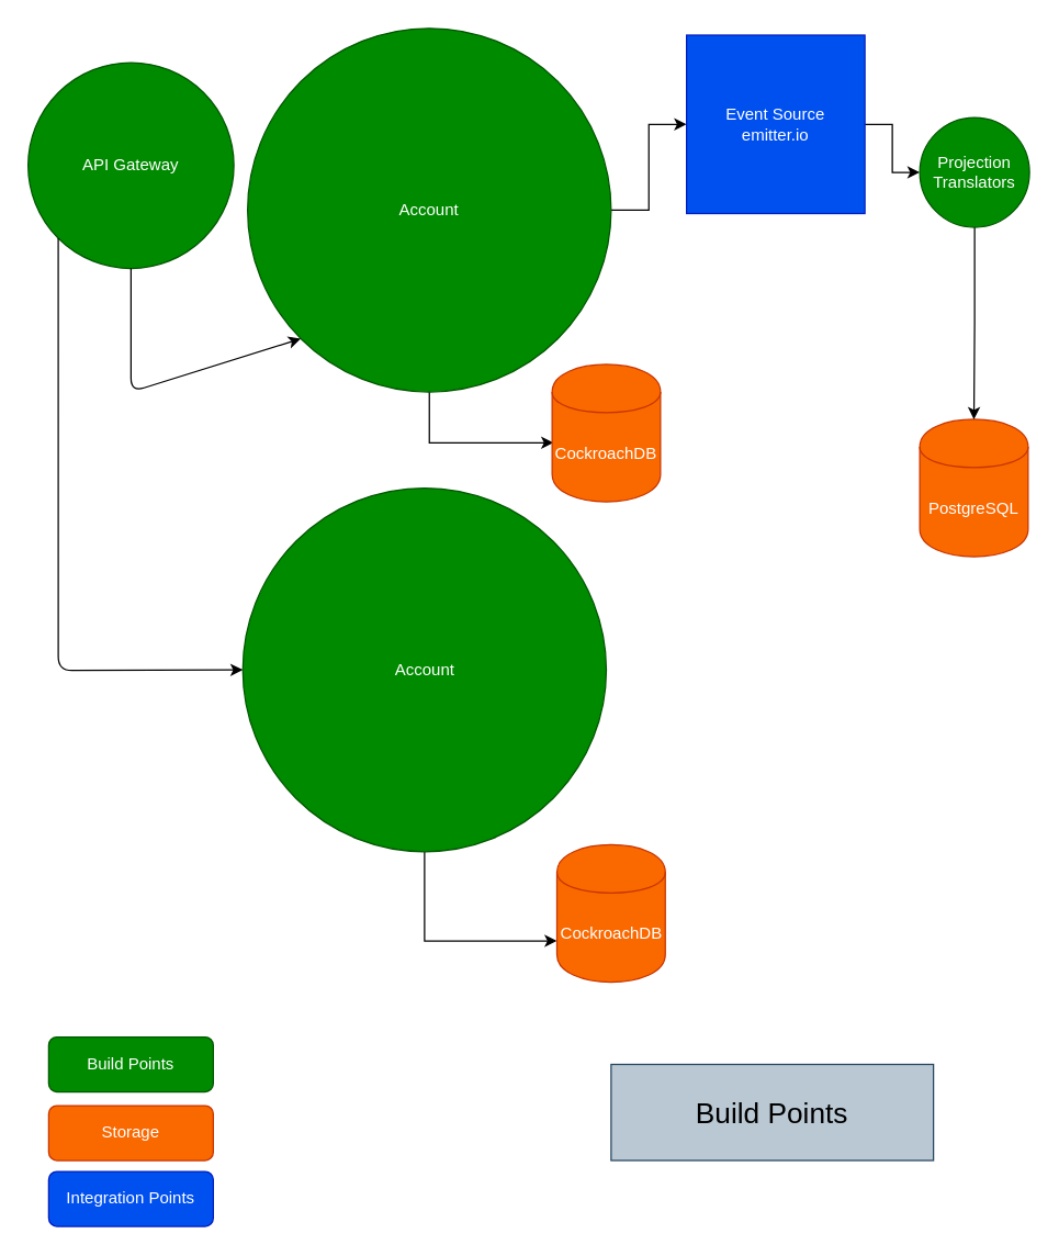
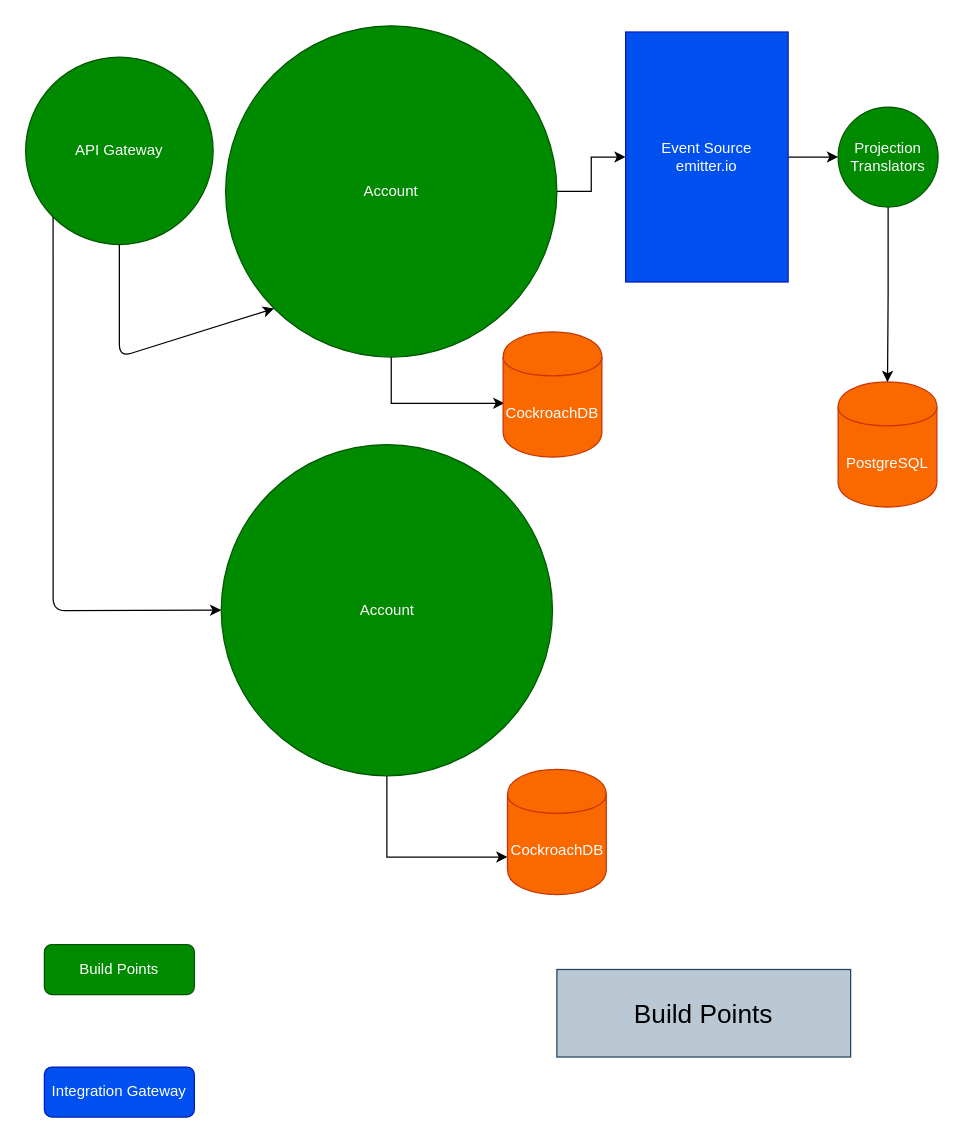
  <mxCell id="0" />
  <mxCell id="1" parent="0" />
  <mxCell id="2" value="" style="edgeStyle=orthogonalEdgeStyle;rounded=0;orthogonalLoop=1;jettySize=auto;html=1;entryX=0.013;entryY=0.57;entryDx=0;entryDy=0;entryPerimeter=0;" edge="1" parent="1" source="4" target="8"><mxGeometry relative="1" as="geometry"><mxPoint x="312.5" y="365" as="targetPoint" /></mxGeometry></mxCell>
  <mxCell id="3" value="" style="edgeStyle=orthogonalEdgeStyle;rounded=0;orthogonalLoop=1;jettySize=auto;html=1;" edge="1" parent="1" source="4" target="7"><mxGeometry relative="1" as="geometry" /></mxCell>
  <mxCell id="4" value="Account" style="ellipse;whiteSpace=wrap;html=1;aspect=fixed;fillColor=#008a00;strokeColor=#005700;fontColor=#ffffff;" vertex="1" parent="1"><mxGeometry x="180" y="20" width="265" height="265" as="geometry" /></mxCell>
  <mxCell id="5" value="API Gateway" style="ellipse;whiteSpace=wrap;html=1;aspect=fixed;fillColor=#008a00;strokeColor=#005700;fontColor=#ffffff;" vertex="1" parent="1"><mxGeometry x="20" y="45" width="150" height="150" as="geometry" /></mxCell>
  <mxCell id="6" value="" style="edgeStyle=orthogonalEdgeStyle;rounded=0;orthogonalLoop=1;jettySize=auto;html=1;" edge="1" parent="1" source="7" target="12"><mxGeometry relative="1" as="geometry"><mxPoint x="710" y="90" as="targetPoint" /></mxGeometry></mxCell>
- <mxCell id="7" value="&lt;div&gt;Event Source&lt;/div&gt;&lt;div&gt;emitter.io&lt;br&gt;&lt;/div&gt;" style="whiteSpace=wrap;html=1;aspect=fixed;fillColor=#0050ef;strokeColor=#001DBC;fontColor=#ffffff;" vertex="1" parent="1"><mxGeometry x="500" y="25" width="130" height="130" as="geometry" /></mxCell>
+ <mxCell id="7" value="&lt;div&gt;Event Source&lt;/div&gt;&lt;div&gt;emitter.io&lt;br&gt;&lt;/div&gt;" style="whiteSpace=wrap;html=1;aspect=fixed;fillColor=#0050ef;strokeColor=#001DBC;fontColor=#ffffff;" vertex="1" parent="1"><mxGeometry x="500" y="25" width="130" height="200" as="geometry" /></mxCell>
  <mxCell id="8" value="CockroachDB" style="shape=cylinder;whiteSpace=wrap;html=1;boundedLbl=1;backgroundOutline=1;fillColor=#fa6800;strokeColor=#C73500;fontColor=#ffffff;" vertex="1" parent="1"><mxGeometry x="402" y="265" width="79" height="100" as="geometry" /></mxCell>
  <mxCell id="9" value="PostgreSQL" style="shape=cylinder;whiteSpace=wrap;html=1;boundedLbl=1;backgroundOutline=1;fillColor=#fa6800;strokeColor=#C73500;fontColor=#ffffff;" vertex="1" parent="1"><mxGeometry x="670" y="305" width="79" height="100" as="geometry" /></mxCell>
  <mxCell id="10" value="" style="endArrow=classic;html=1;exitX=0.5;exitY=1;exitDx=0;exitDy=0;entryX=0;entryY=1;entryDx=0;entryDy=0;" edge="1" parent="1" source="5" target="4"><mxGeometry width="50" height="50" relative="1" as="geometry"><mxPoint x="20" y="355" as="sourcePoint" /><mxPoint x="70" y="305" as="targetPoint" /><Array as="points"><mxPoint x="95" y="285" /></Array></mxGeometry></mxCell>
  <mxCell id="11" value="" style="edgeStyle=orthogonalEdgeStyle;rounded=0;orthogonalLoop=1;jettySize=auto;html=1;" edge="1" parent="1" source="12" target="9"><mxGeometry relative="1" as="geometry" /></mxCell>
  <mxCell id="12" value="Projection Translators" style="ellipse;whiteSpace=wrap;html=1;aspect=fixed;fillColor=#008a00;strokeColor=#005700;fontColor=#ffffff;" vertex="1" parent="1"><mxGeometry x="670" y="85" width="80" height="80" as="geometry" /></mxCell>
  <mxCell id="13" value="" style="edgeStyle=orthogonalEdgeStyle;rounded=0;orthogonalLoop=1;jettySize=auto;html=1;entryX=0;entryY=0.7;entryDx=0;entryDy=0;" edge="1" parent="1" source="14" target="15"><mxGeometry relative="1" as="geometry"><mxPoint x="309" y="700" as="targetPoint" /></mxGeometry></mxCell>
  <mxCell id="14" value="Account" style="ellipse;whiteSpace=wrap;html=1;aspect=fixed;fillColor=#008a00;strokeColor=#005700;fontColor=#ffffff;" vertex="1" parent="1"><mxGeometry x="176.5" y="355" width="265" height="265" as="geometry" /></mxCell>
  <mxCell id="15" value="CockroachDB" style="shape=cylinder;whiteSpace=wrap;html=1;boundedLbl=1;backgroundOutline=1;fillColor=#fa6800;strokeColor=#C73500;fontColor=#ffffff;" vertex="1" parent="1"><mxGeometry x="405.5" y="615" width="79" height="100" as="geometry" /></mxCell>
  <mxCell id="16" value="" style="endArrow=classic;html=1;exitX=0;exitY=1;exitDx=0;exitDy=0;entryX=0;entryY=0.5;entryDx=0;entryDy=0;" edge="1" parent="1" source="5" target="14"><mxGeometry width="50" height="50" relative="1" as="geometry"><mxPoint x="40" y="425" as="sourcePoint" /><mxPoint x="90" y="375" as="targetPoint" /><Array as="points"><mxPoint x="42" y="488" /></Array></mxGeometry></mxCell>
  <mxCell id="17" value="Build Points" style="rounded=1;whiteSpace=wrap;html=1;fillColor=#008a00;strokeColor=#005700;fontColor=#ffffff;" vertex="1" parent="1"><mxGeometry x="35" y="755" width="120" height="40" as="geometry" /></mxCell>
- <mxCell id="18" value="Storage" style="rounded=1;whiteSpace=wrap;html=1;fillColor=#fa6800;strokeColor=#C73500;fontColor=#ffffff;" vertex="1" parent="1"><mxGeometry x="35" y="805" width="120" height="40" as="geometry" /></mxCell>
- <mxCell id="19" value="Integration Points" style="rounded=1;whiteSpace=wrap;html=1;fillColor=#0050ef;strokeColor=#001DBC;fontColor=#ffffff;" vertex="1" parent="1"><mxGeometry x="35" y="853" width="120" height="40" as="geometry" /></mxCell>
+ <mxCell id="19" value="Integration Gateway" style="rounded=1;whiteSpace=wrap;html=1;fillColor=#0050ef;strokeColor=#001DBC;fontColor=#ffffff;" vertex="1" parent="1"><mxGeometry x="35" y="853" width="120" height="40" as="geometry" /></mxCell>
  <mxCell id="20" style="edgeStyle=orthogonalEdgeStyle;rounded=0;orthogonalLoop=1;jettySize=auto;html=1;exitX=0.5;exitY=1;exitDx=0;exitDy=0;" edge="1" parent="1" source="19" target="19"><mxGeometry relative="1" as="geometry" /></mxCell>
  <mxCell id="21" value="Build Points" style="text;html=1;strokeColor=#23445d;fillColor=#bac8d3;align=center;verticalAlign=middle;whiteSpace=wrap;rounded=0;fontFamily=Helvetica;fontSize=21;" vertex="1" parent="1"><mxGeometry x="445" y="775" width="235" height="70" as="geometry" /></mxCell>
